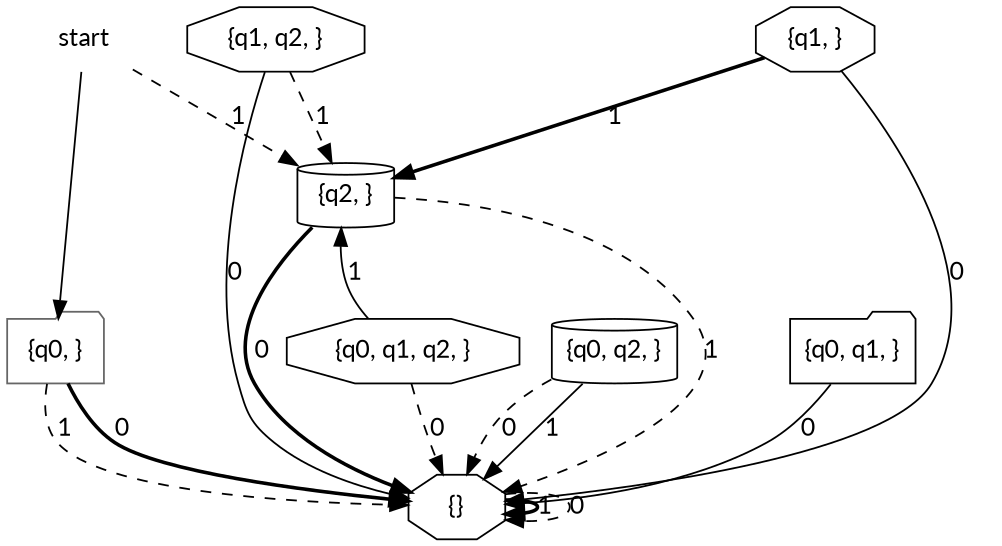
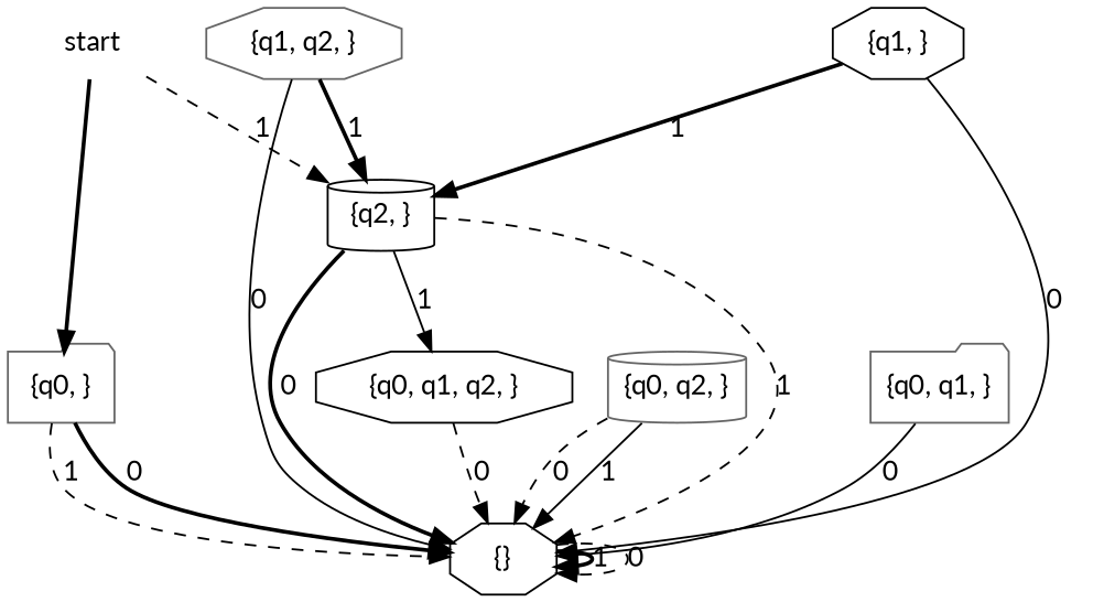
  digraph {
    fontname=Lato
    node [color=gray40 fontname=Lato shape=octagon]
    edge [fontname=Lato style=bold]
    start [shape=none]
    "{q0, }" [shape=folder]
    "{q2, }" [color=black shape=cylinder]
    "{}" [color=black]
    "{q0, q1, q2, }" [color=black]
-   "{q0, q2, }" [color=black shape=cylinder]
-   "{q1, q2, }" [color=black]
-   "{q0, q1, }" [color=black shape=folder]
+   "{q0, q2, }" [shape=cylinder]
+   "{q1, q2, }"
+   "{q0, q1, }" [shape=folder]
    "{q1, }" [color=black]
-   start -> "{q0, }" [style=solid]
+   start -> "{q0, }"
    start -> "{q2, }" [label=1 style=dashed]
    "{q0, }" -> "{}" [label=1 style=dashed]
    "{q0, }" -> "{}" [label=0]
    "{q2, }" -> "{}" [label=1 style=dashed]
    "{q2, }" -> "{}" [label=0]
    "{}" -> "{}" [label=1]
    "{}" -> "{}" [label=0 style=dashed]
-   "{q0, q1, q2, }" -> "{q2, }" [label=1 style=solid]
+   "{q2, }" -> "{q0, q1, q2, }" [label=1 style=solid]
    "{q0, q1, q2, }" -> "{}" [label=0 style=dashed]
    "{q0, q2, }" -> "{}" [label=1 style=solid]
    "{q0, q2, }" -> "{}" [label=0 style=dashed]
-   "{q1, q2, }" -> "{q2, }" [label=1 style=dashed]
+   "{q1, q2, }" -> "{q2, }" [label=1]
    "{q1, q2, }" -> "{}" [label=0 style=solid]
    "{q0, q1, }" -> "{}" [label=0 style=solid]
    "{q1, }" -> "{q2, }" [label=1]
    "{q1, }" -> "{}" [label=0 style=solid]
  }
